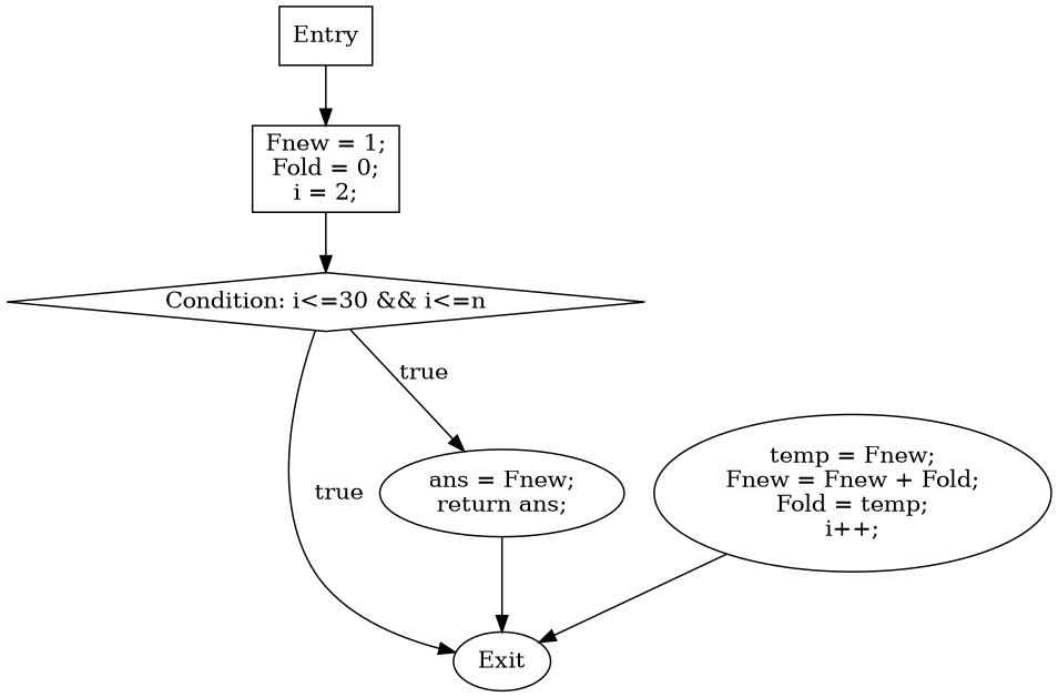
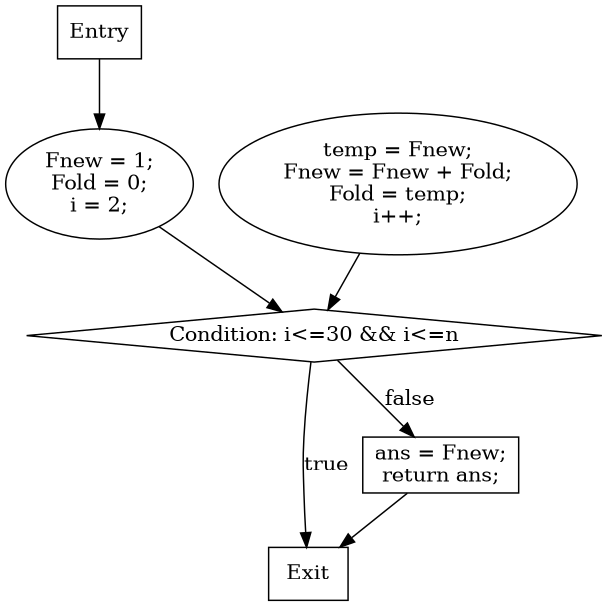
  digraph {
    node [shape=box]
    n1 [label=Entry]
-   n2 [label="Fnew = 1;\nFold = 0;\ni = 2;"]
+   n2 [label="Fnew = 1;\nFold = 0;\ni = 2;" shape=ellipse]
    n3 [label="Condition: i<=30 && i<=n" shape=diamond]
-   n4 [label=Exit shape=ellipse]
-   n5 [label="ans = Fnew;\nreturn ans;" shape=ellipse]
+   n4 [label=Exit]
+   n5 [label="ans = Fnew;\nreturn ans;"]
    n6 [label="temp = Fnew;\nFnew = Fnew + Fold;\nFold = temp;\ni++;" shape=ellipse]
    n1 -> n2
    n2 -> n3
    n3 -> n4 [label=true]
-   n3 -> n5 [label=true]
+   n3 -> n5 [label=false]
    n5 -> n4
-   n6 -> n4
+   n6 -> n3
  }
